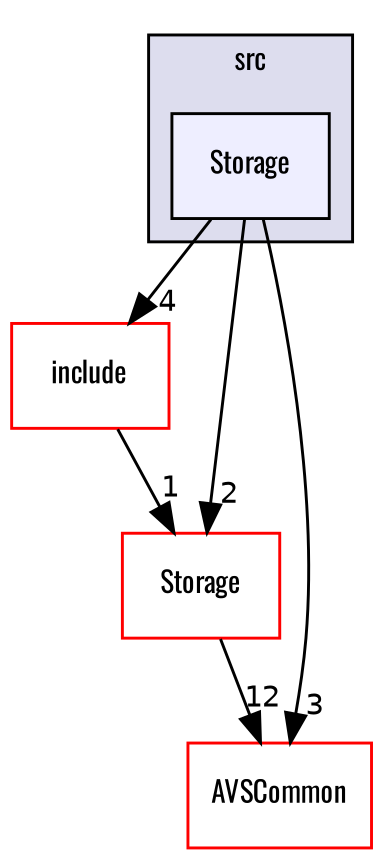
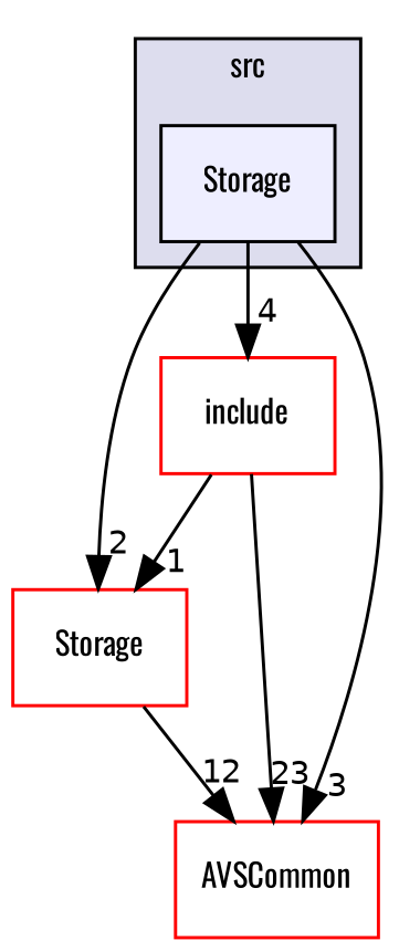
  digraph {
    compound=true
    fontname=Oswald
    node [fillcolor=white fontname=Oswald fontsize=10 shape=box style=filled color=red]
    edge [labeldistance=1.5 labelfontname=Helvetica labelfontsize=10 fontname=Oswald]
    n1 [fillcolor="#eeeeff" label=Storage pencolor=black color=""]
    n2 [label=include]
    n3 [label=Storage]
    n4 [label=AVSCommon]
    subgraph cluster_1 {
      bgcolor="#ddddee"
      fontsize=10
      label=src
      pencolor=black
      n1
    }
    n1 -> n2 [headlabel=4]
    n1 -> n3 [headlabel=2]
    n1 -> n4 [headlabel=3]
    n2 -> n3 [headlabel=1]
+   n2 -> n4 [headlabel=23]
    n3 -> n4 [headlabel=12]
  }
